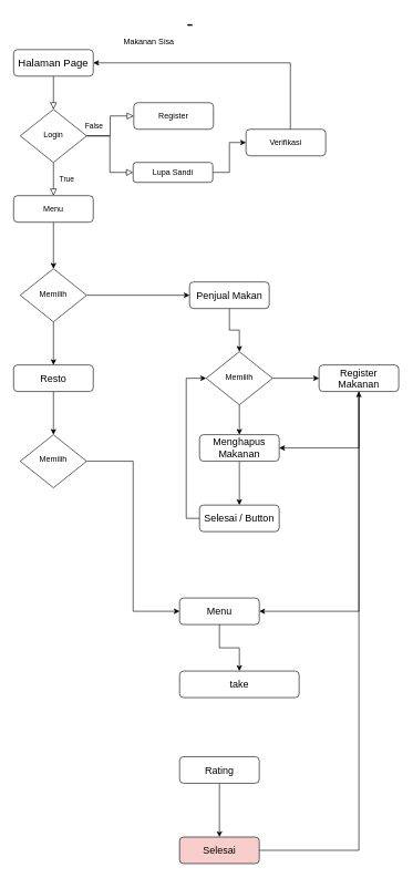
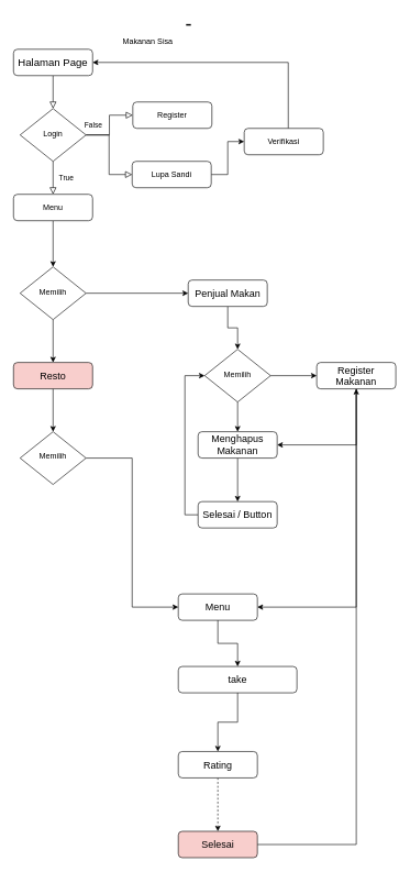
  <mxCell id="0" />
  <mxCell id="1" parent="0" />
  <mxCell id="2" value="" style="rounded=0;html=1;jettySize=auto;orthogonalLoop=1;fontSize=11;endArrow=block;endFill=0;endSize=8;strokeWidth=1;shadow=0;labelBackgroundColor=none;edgeStyle=orthogonalEdgeStyle;" parent="1" source="3" target="6" edge="1"><mxGeometry relative="1" as="geometry" /></mxCell>
  <mxCell id="3" value="&lt;font style=&quot;font-size: 16px;&quot;&gt;Halaman Page&lt;/font&gt;" style="rounded=1;whiteSpace=wrap;html=1;fontSize=12;glass=0;strokeWidth=1;shadow=0;" parent="1" vertex="1"><mxGeometry x="20" y="74" width="120" height="40" as="geometry" /></mxCell>
  <mxCell id="4" value="True" style="rounded=0;html=1;jettySize=auto;orthogonalLoop=1;fontSize=11;endArrow=block;endFill=0;endSize=8;strokeWidth=1;shadow=0;labelBackgroundColor=none;edgeStyle=orthogonalEdgeStyle;entryX=0.5;entryY=0;entryDx=0;entryDy=0;" parent="1" source="6" target="9" edge="1"><mxGeometry y="20" relative="1" as="geometry"><mxPoint as="offset" /><mxPoint x="80" y="284" as="targetPoint" /></mxGeometry></mxCell>
  <mxCell id="5" value="False" style="edgeStyle=orthogonalEdgeStyle;rounded=0;html=1;jettySize=auto;orthogonalLoop=1;fontSize=11;endArrow=block;endFill=0;endSize=8;strokeWidth=1;shadow=0;labelBackgroundColor=none;align=right;" parent="1" source="6" target="7" edge="1"><mxGeometry y="10" relative="1" as="geometry"><mxPoint as="offset" /></mxGeometry></mxCell>
  <mxCell id="6" value="Login" style="rhombus;whiteSpace=wrap;html=1;shadow=0;fontFamily=Helvetica;fontSize=12;align=center;strokeWidth=1;spacing=6;spacingTop=-4;" parent="1" vertex="1"><mxGeometry x="30" y="164" width="100" height="80" as="geometry" /></mxCell>
  <mxCell id="7" value="Register" style="rounded=1;whiteSpace=wrap;html=1;fontSize=12;glass=0;strokeWidth=1;shadow=0;" parent="1" vertex="1"><mxGeometry x="201" y="154" width="120" height="40" as="geometry" /></mxCell>
  <mxCell id="8" style="edgeStyle=orthogonalEdgeStyle;rounded=0;orthogonalLoop=1;jettySize=auto;html=1;" parent="1" source="9" target="14" edge="1"><mxGeometry relative="1" as="geometry" /></mxCell>
  <mxCell id="9" value="Menu" style="rounded=1;whiteSpace=wrap;html=1;fontSize=12;glass=0;strokeWidth=1;shadow=0;" parent="1" vertex="1"><mxGeometry x="20" y="294" width="120" height="40" as="geometry" /></mxCell>
  <mxCell id="10" value="&lt;font style=&quot;font-size: 30px;&quot;&gt;-&lt;/font&gt;" style="text;html=1;align=center;verticalAlign=middle;whiteSpace=wrap;rounded=0;" parent="1" vertex="1"><mxGeometry x="201" y="20" width="170" height="30" as="geometry" /></mxCell>
  <mxCell id="11" value="Makanan Sisa" style="text;align=left;verticalAlign=top;spacingLeft=4;spacingRight=4;overflow=hidden;rotatable=0;points=[[0,0.5],[1,0.5]];portConstraint=eastwest;" parent="1" vertex="1"><mxGeometry x="180" y="48" width="214" height="26" as="geometry" /></mxCell>
  <mxCell id="12" style="edgeStyle=orthogonalEdgeStyle;rounded=0;orthogonalLoop=1;jettySize=auto;html=1;entryX=0.5;entryY=0;entryDx=0;entryDy=0;" parent="1" source="14" target="24" edge="1"><mxGeometry relative="1" as="geometry"><mxPoint x="80" y="544" as="targetPoint" /></mxGeometry></mxCell>
  <mxCell id="13" style="edgeStyle=orthogonalEdgeStyle;rounded=0;orthogonalLoop=1;jettySize=auto;html=1;entryX=0;entryY=0.5;entryDx=0;entryDy=0;" parent="1" source="14" target="22" edge="1"><mxGeometry relative="1" as="geometry" /></mxCell>
  <mxCell id="14" value="Memilih" style="rhombus;whiteSpace=wrap;html=1;shadow=0;fontFamily=Helvetica;fontSize=12;align=center;strokeWidth=1;spacing=6;spacingTop=-4;" parent="1" vertex="1"><mxGeometry x="30" y="404" width="100" height="80" as="geometry" /></mxCell>
  <mxCell id="15" value="" style="edgeStyle=orthogonalEdgeStyle;rounded=0;html=1;jettySize=auto;orthogonalLoop=1;fontSize=11;endArrow=block;endFill=0;endSize=8;strokeWidth=1;shadow=0;labelBackgroundColor=none;" parent="1" source="6" target="17" edge="1"><mxGeometry x="-0.003" y="10" relative="1" as="geometry"><mxPoint as="offset" /><mxPoint x="140" y="264" as="sourcePoint" /></mxGeometry></mxCell>
  <mxCell id="16" style="edgeStyle=orthogonalEdgeStyle;rounded=0;orthogonalLoop=1;jettySize=auto;html=1;entryX=0;entryY=0.5;entryDx=0;entryDy=0;" parent="1" source="17" target="19" edge="1"><mxGeometry relative="1" as="geometry" /></mxCell>
- <mxCell id="17" value="Lupa Sandi" style="rounded=1;whiteSpace=wrap;html=1;fontSize=12;glass=0;strokeWidth=1;shadow=0;" parent="1" vertex="1"><mxGeometry x="200" y="244" width="120" height="30" as="geometry" /></mxCell>
+ <mxCell id="17" value="Lupa Sandi" style="rounded=1;whiteSpace=wrap;html=1;fontSize=12;glass=0;strokeWidth=1;shadow=0;" parent="1" vertex="1"><mxGeometry x="200" y="244" width="120" height="40" as="geometry" /></mxCell>
  <mxCell id="18" style="edgeStyle=orthogonalEdgeStyle;rounded=0;orthogonalLoop=1;jettySize=auto;html=1;entryX=1;entryY=0.5;entryDx=0;entryDy=0;exitX=0.557;exitY=0.003;exitDx=0;exitDy=0;exitPerimeter=0;" parent="1" source="19" target="3" edge="1"><mxGeometry relative="1" as="geometry"><mxPoint x="430" y="84" as="targetPoint" /></mxGeometry></mxCell>
  <mxCell id="19" value="Verifikasi" style="rounded=1;whiteSpace=wrap;html=1;fontSize=12;glass=0;strokeWidth=1;shadow=0;" parent="1" vertex="1"><mxGeometry x="370" y="194" width="120" height="40" as="geometry" /></mxCell>
  <mxCell id="20" style="edgeStyle=orthogonalEdgeStyle;rounded=0;orthogonalLoop=1;jettySize=auto;html=1;exitX=0.5;exitY=1;exitDx=0;exitDy=0;" parent="1" edge="1"><mxGeometry relative="1" as="geometry"><mxPoint x="80" y="584" as="sourcePoint" /><mxPoint x="80" y="584" as="targetPoint" /></mxGeometry></mxCell>
  <mxCell id="21" style="edgeStyle=orthogonalEdgeStyle;rounded=0;orthogonalLoop=1;jettySize=auto;html=1;" edge="1" parent="1" source="22" target="36"><mxGeometry relative="1" as="geometry" /></mxCell>
  <mxCell id="22" value="&lt;font style=&quot;font-size: 15px;&quot;&gt;Penjual Makan&lt;/font&gt;" style="rounded=1;whiteSpace=wrap;html=1;fontSize=12;glass=0;strokeWidth=1;shadow=0;" parent="1" vertex="1"><mxGeometry x="285" y="424" width="120" height="40" as="geometry" /></mxCell>
  <mxCell id="23" style="edgeStyle=orthogonalEdgeStyle;rounded=0;orthogonalLoop=1;jettySize=auto;html=1;entryX=0.5;entryY=0;entryDx=0;entryDy=0;" parent="1" source="24" target="31" edge="1"><mxGeometry relative="1" as="geometry" /></mxCell>
- <mxCell id="24" value="&lt;span style=&quot;font-size: 15px;&quot;&gt;Resto&lt;/span&gt;" style="rounded=1;whiteSpace=wrap;html=1;fontSize=12;glass=0;strokeWidth=1;shadow=0;" parent="1" vertex="1"><mxGeometry x="20" y="549" width="120" height="40" as="geometry" /></mxCell>
+ <mxCell id="24" value="&lt;span style=&quot;font-size: 15px;&quot;&gt;Resto&lt;/span&gt;" style="rounded=1;whiteSpace=wrap;html=1;fontSize=12;glass=0;strokeWidth=1;shadow=0;fillColor=#f8cecc;" parent="1" vertex="1"><mxGeometry x="20" y="549" width="120" height="40" as="geometry" /></mxCell>
  <mxCell id="25" style="edgeStyle=orthogonalEdgeStyle;rounded=0;orthogonalLoop=1;jettySize=auto;html=1;" edge="1" parent="1" source="26" target="33"><mxGeometry relative="1" as="geometry" /></mxCell>
  <mxCell id="26" value="&lt;font style=&quot;font-size: 15px;&quot;&gt;Menghapus Makanan&lt;/font&gt;" style="rounded=1;whiteSpace=wrap;html=1;fontSize=12;glass=0;strokeWidth=1;shadow=0;" parent="1" vertex="1"><mxGeometry x="300" y="654" width="120" height="40" as="geometry" /></mxCell>
  <mxCell id="27" style="edgeStyle=orthogonalEdgeStyle;rounded=0;orthogonalLoop=1;jettySize=auto;html=1;entryX=1;entryY=0.5;entryDx=0;entryDy=0;" edge="1" parent="1" source="29" target="26"><mxGeometry relative="1" as="geometry"><Array as="points"><mxPoint x="540" y="674" /></Array></mxGeometry></mxCell>
  <mxCell id="28" style="edgeStyle=orthogonalEdgeStyle;rounded=0;orthogonalLoop=1;jettySize=auto;html=1;entryX=1;entryY=0.5;entryDx=0;entryDy=0;" edge="1" parent="1" source="29" target="38"><mxGeometry relative="1" as="geometry"><Array as="points"><mxPoint x="540" y="920" /></Array></mxGeometry></mxCell>
  <mxCell id="29" value="&lt;font style=&quot;font-size: 15px;&quot;&gt;Register Makanan&lt;/font&gt;" style="rounded=1;whiteSpace=wrap;html=1;fontSize=12;glass=0;strokeWidth=1;shadow=0;" parent="1" vertex="1"><mxGeometry x="480" y="549" width="120" height="40" as="geometry" /></mxCell>
  <mxCell id="30" style="edgeStyle=orthogonalEdgeStyle;rounded=0;orthogonalLoop=1;jettySize=auto;html=1;entryX=0;entryY=0.5;entryDx=0;entryDy=0;" edge="1" parent="1" source="31" target="38"><mxGeometry relative="1" as="geometry" /></mxCell>
  <mxCell id="31" value="Memilih" style="rhombus;whiteSpace=wrap;html=1;shadow=0;fontFamily=Helvetica;fontSize=12;align=center;strokeWidth=1;spacing=6;spacingTop=-4;" parent="1" vertex="1"><mxGeometry x="30" y="654" width="100" height="80" as="geometry" /></mxCell>
  <mxCell id="32" style="edgeStyle=orthogonalEdgeStyle;rounded=0;orthogonalLoop=1;jettySize=auto;html=1;entryX=0;entryY=0.5;entryDx=0;entryDy=0;" edge="1" parent="1" source="33" target="36"><mxGeometry relative="1" as="geometry"><Array as="points"><mxPoint x="280" y="780" /><mxPoint x="280" y="569" /></Array></mxGeometry></mxCell>
  <mxCell id="33" value="&lt;font style=&quot;font-size: 15px;&quot;&gt;Selesai / Button&lt;/font&gt;" style="rounded=1;whiteSpace=wrap;html=1;fontSize=12;glass=0;strokeWidth=1;shadow=0;" parent="1" vertex="1"><mxGeometry x="300" y="760" width="120" height="40" as="geometry" /></mxCell>
  <mxCell id="34" style="edgeStyle=orthogonalEdgeStyle;rounded=0;orthogonalLoop=1;jettySize=auto;html=1;entryX=0;entryY=0.5;entryDx=0;entryDy=0;" edge="1" parent="1" source="36" target="29"><mxGeometry relative="1" as="geometry"><Array as="points"><mxPoint x="470" y="569" /><mxPoint x="470" y="569" /></Array></mxGeometry></mxCell>
  <mxCell id="35" style="edgeStyle=orthogonalEdgeStyle;rounded=0;orthogonalLoop=1;jettySize=auto;html=1;entryX=0.5;entryY=0;entryDx=0;entryDy=0;" edge="1" parent="1" source="36" target="26"><mxGeometry relative="1" as="geometry" /></mxCell>
  <mxCell id="36" value="Memilih" style="rhombus;whiteSpace=wrap;html=1;shadow=0;fontFamily=Helvetica;fontSize=12;align=center;strokeWidth=1;spacing=6;spacingTop=-4;" vertex="1" parent="1"><mxGeometry x="310" y="529" width="100" height="80" as="geometry" /></mxCell>
  <mxCell id="37" style="edgeStyle=orthogonalEdgeStyle;rounded=0;orthogonalLoop=1;jettySize=auto;html=1;" edge="1" parent="1" source="38" target="40"><mxGeometry relative="1" as="geometry" /></mxCell>
  <mxCell id="38" value="&lt;font style=&quot;font-size: 15px;&quot;&gt;Menu&lt;/font&gt;" style="rounded=1;whiteSpace=wrap;html=1;fontSize=12;glass=0;strokeWidth=1;shadow=0;" vertex="1" parent="1"><mxGeometry x="270" y="900" width="120" height="40" as="geometry" /></mxCell>
+ <mxCell id="39" style="edgeStyle=orthogonalEdgeStyle;rounded=0;orthogonalLoop=1;jettySize=auto;html=1;entryX=0.5;entryY=0;entryDx=0;entryDy=0;" edge="1" parent="1" source="40" target="42"><mxGeometry relative="1" as="geometry" /></mxCell>
  <mxCell id="40" value="&lt;span style=&quot;font-size: 15px;&quot;&gt;take&lt;/span&gt;" style="rounded=1;whiteSpace=wrap;html=1;fontSize=12;glass=0;strokeWidth=1;shadow=0;" vertex="1" parent="1"><mxGeometry x="270" y="1010" width="180" height="40" as="geometry" /></mxCell>
- <mxCell id="41" style="edgeStyle=orthogonalEdgeStyle;rounded=0;orthogonalLoop=1;jettySize=auto;html=1;" edge="1" parent="1" source="42" target="44"><mxGeometry relative="1" as="geometry" /></mxCell>
+ <mxCell id="41" style="edgeStyle=orthogonalEdgeStyle;rounded=0;orthogonalLoop=1;jettySize=auto;html=1;dashed=1;" edge="1" parent="1" source="42" target="44"><mxGeometry relative="1" as="geometry" /></mxCell>
  <mxCell id="42" value="&lt;font style=&quot;font-size: 15px;&quot;&gt;Rating&lt;/font&gt;" style="rounded=1;whiteSpace=wrap;html=1;fontSize=12;glass=0;strokeWidth=1;shadow=0;" vertex="1" parent="1"><mxGeometry x="270" y="1139" width="120" height="40" as="geometry" /></mxCell>
  <mxCell id="43" style="edgeStyle=orthogonalEdgeStyle;rounded=0;orthogonalLoop=1;jettySize=auto;html=1;" edge="1" parent="1" source="44" target="29"><mxGeometry relative="1" as="geometry" /></mxCell>
  <mxCell id="44" value="&lt;span style=&quot;font-size: 15px;&quot;&gt;Selesai&lt;/span&gt;" style="rounded=1;whiteSpace=wrap;html=1;fontSize=12;glass=0;strokeWidth=1;shadow=0;fillColor=#f8cecc;" vertex="1" parent="1"><mxGeometry x="270" y="1260" width="120" height="40" as="geometry" /></mxCell>
